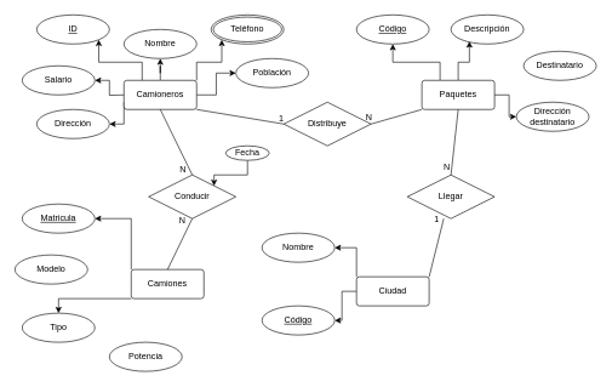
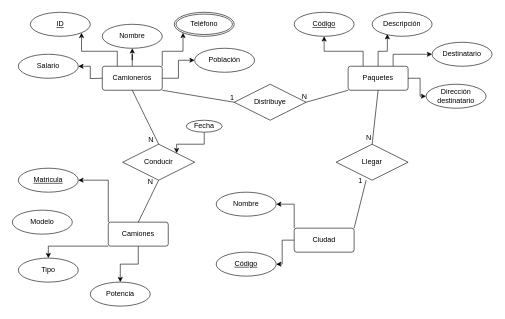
  <mxCell id="0" />
  <mxCell id="1" parent="0" />
  <mxCell id="2" style="edgeStyle=orthogonalEdgeStyle;rounded=0;orthogonalLoop=1;jettySize=auto;html=1;entryX=0;entryY=0.5;entryDx=0;entryDy=0;exitX=1;exitY=0.5;exitDx=0;exitDy=0;" edge="1" parent="1" source="14" target="12"><mxGeometry relative="1" as="geometry"><mxPoint x="270" y="130" as="sourcePoint" /></mxGeometry></mxCell>
  <mxCell id="3" style="edgeStyle=orthogonalEdgeStyle;rounded=0;orthogonalLoop=1;jettySize=auto;html=1;exitX=1;exitY=0;exitDx=0;exitDy=0;entryX=0;entryY=1;entryDx=0;entryDy=0;" edge="1" parent="1" source="14" target="9"><mxGeometry relative="1" as="geometry"><mxPoint x="270" y="110" as="sourcePoint" /></mxGeometry></mxCell>
  <mxCell id="4" style="edgeStyle=orthogonalEdgeStyle;rounded=0;orthogonalLoop=1;jettySize=auto;html=1;exitX=0.25;exitY=0;exitDx=0;exitDy=0;entryX=1;entryY=1;entryDx=0;entryDy=0;" edge="1" parent="1" source="14" target="7"><mxGeometry relative="1" as="geometry"><mxPoint x="170" y="110" as="sourcePoint" /></mxGeometry></mxCell>
  <mxCell id="5" style="edgeStyle=orthogonalEdgeStyle;rounded=0;orthogonalLoop=1;jettySize=auto;html=1;exitX=0;exitY=0.5;exitDx=0;exitDy=0;entryX=1;entryY=0.5;entryDx=0;entryDy=0;" edge="1" parent="1" target="11"><mxGeometry relative="1" as="geometry"><mxPoint x="170" y="130" as="sourcePoint" /></mxGeometry></mxCell>
- <mxCell id="6" style="edgeStyle=orthogonalEdgeStyle;rounded=0;orthogonalLoop=1;jettySize=auto;html=1;exitX=0;exitY=0.75;exitDx=0;exitDy=0;" edge="1" parent="1" source="14" target="10"><mxGeometry relative="1" as="geometry"><mxPoint x="170" y="150" as="sourcePoint" /><Array as="points"><mxPoint x="170" y="170" /></Array></mxGeometry></mxCell>
  <mxCell id="7" value="ID" style="ellipse;whiteSpace=wrap;html=1;align=center;fontStyle=4;" vertex="1" parent="1"><mxGeometry x="50" y="20" width="100" height="40" as="geometry" /></mxCell>
  <mxCell id="8" value="Nombre" style="ellipse;whiteSpace=wrap;html=1;align=center;" vertex="1" parent="1"><mxGeometry x="170" y="40" width="100" height="40" as="geometry" /></mxCell>
  <mxCell id="9" value="Teléfono" style="ellipse;shape=doubleEllipse;margin=3;whiteSpace=wrap;html=1;align=center;" vertex="1" parent="1"><mxGeometry x="290" y="20" width="100" height="40" as="geometry" /></mxCell>
- <mxCell id="10" value="Dirección" style="ellipse;whiteSpace=wrap;html=1;align=center;" vertex="1" parent="1"><mxGeometry x="50" y="150" width="100" height="40" as="geometry" /></mxCell>
  <mxCell id="11" value="Salario" style="ellipse;whiteSpace=wrap;html=1;align=center;" vertex="1" parent="1"><mxGeometry x="30" y="90" width="100" height="40" as="geometry" /></mxCell>
  <mxCell id="12" value="Población" style="ellipse;whiteSpace=wrap;html=1;align=center;" vertex="1" parent="1"><mxGeometry x="324" y="80" width="100" height="40" as="geometry" /></mxCell>
  <mxCell id="13" style="edgeStyle=orthogonalEdgeStyle;rounded=0;orthogonalLoop=1;jettySize=auto;html=1;entryX=0.5;entryY=1;entryDx=0;entryDy=0;" edge="1" parent="1" source="14" target="8"><mxGeometry relative="1" as="geometry" /></mxCell>
  <mxCell id="14" value="Camioneros" style="rounded=1;arcSize=10;whiteSpace=wrap;html=1;align=center;" vertex="1" parent="1"><mxGeometry x="170" y="110" width="100" height="40" as="geometry" /></mxCell>
  <mxCell id="15" style="edgeStyle=orthogonalEdgeStyle;rounded=0;orthogonalLoop=1;jettySize=auto;html=1;" edge="1" parent="1" source="19" target="23"><mxGeometry relative="1" as="geometry" /></mxCell>
+ <mxCell id="16" style="edgeStyle=orthogonalEdgeStyle;rounded=0;orthogonalLoop=1;jettySize=auto;html=1;exitX=0.75;exitY=0;exitDx=0;exitDy=0;" edge="1" parent="1" source="19" target="22"><mxGeometry relative="1" as="geometry" /></mxCell>
  <mxCell id="17" style="edgeStyle=orthogonalEdgeStyle;rounded=0;orthogonalLoop=1;jettySize=auto;html=1;exitX=0.5;exitY=0;exitDx=0;exitDy=0;entryX=0.254;entryY=0.91;entryDx=0;entryDy=0;entryPerimeter=0;" edge="1" parent="1" source="19" target="21"><mxGeometry relative="1" as="geometry" /></mxCell>
  <mxCell id="18" style="edgeStyle=orthogonalEdgeStyle;rounded=0;orthogonalLoop=1;jettySize=auto;html=1;exitX=0.25;exitY=0;exitDx=0;exitDy=0;entryX=0.5;entryY=1;entryDx=0;entryDy=0;" edge="1" parent="1" source="19" target="20"><mxGeometry relative="1" as="geometry" /></mxCell>
  <mxCell id="19" value="Paquetes" style="rounded=1;arcSize=10;whiteSpace=wrap;html=1;align=center;" vertex="1" parent="1"><mxGeometry x="580" y="110" width="100" height="40" as="geometry" /></mxCell>
  <mxCell id="20" value="Código" style="ellipse;whiteSpace=wrap;html=1;align=center;fontStyle=4;" vertex="1" parent="1"><mxGeometry x="490" y="20" width="100" height="40" as="geometry" /></mxCell>
  <mxCell id="21" value="Descripción" style="ellipse;whiteSpace=wrap;html=1;align=center;" vertex="1" parent="1"><mxGeometry x="620" y="20" width="100" height="40" as="geometry" /></mxCell>
  <mxCell id="22" value="Destinatario" style="ellipse;whiteSpace=wrap;html=1;align=center;" vertex="1" parent="1"><mxGeometry x="720" y="70" width="100" height="40" as="geometry" /></mxCell>
  <mxCell id="23" value="Dirección destinatario" style="ellipse;whiteSpace=wrap;html=1;align=center;" vertex="1" parent="1"><mxGeometry x="710" y="140" width="100" height="40" as="geometry" /></mxCell>
  <mxCell id="24" value="Distribuye" style="shape=rhombus;perimeter=rhombusPerimeter;whiteSpace=wrap;html=1;align=center;" vertex="1" parent="1"><mxGeometry x="390" y="140" width="120" height="60" as="geometry" /></mxCell>
  <mxCell id="25" value="" style="endArrow=none;html=1;rounded=0;exitX=1;exitY=1;exitDx=0;exitDy=0;entryX=0;entryY=0.5;entryDx=0;entryDy=0;" edge="1" parent="1" source="14" target="24"><mxGeometry relative="1" as="geometry"><mxPoint x="350" y="270" as="sourcePoint" /><mxPoint x="510" y="270" as="targetPoint" /></mxGeometry></mxCell>
  <mxCell id="26" value="1" style="resizable=0;html=1;align=right;verticalAlign=bottom;" connectable="0" vertex="1" parent="25"><mxGeometry x="1" relative="1" as="geometry" /></mxCell>
  <mxCell id="27" value="" style="endArrow=none;html=1;rounded=0;entryX=1;entryY=0.5;entryDx=0;entryDy=0;exitX=0;exitY=1;exitDx=0;exitDy=0;" edge="1" parent="1" source="19" target="24"><mxGeometry relative="1" as="geometry"><mxPoint x="350" y="270" as="sourcePoint" /><mxPoint x="510" y="270" as="targetPoint" /></mxGeometry></mxCell>
  <mxCell id="28" value="N" style="resizable=0;html=1;align=right;verticalAlign=bottom;" connectable="0" vertex="1" parent="27"><mxGeometry x="1" relative="1" as="geometry"><mxPoint x="2" y="-1" as="offset" /></mxGeometry></mxCell>
  <mxCell id="29" style="edgeStyle=orthogonalEdgeStyle;rounded=0;orthogonalLoop=1;jettySize=auto;html=1;entryX=1;entryY=0.5;entryDx=0;entryDy=0;" edge="1" parent="1" source="31" target="32"><mxGeometry relative="1" as="geometry" /></mxCell>
  <mxCell id="30" style="edgeStyle=orthogonalEdgeStyle;rounded=0;orthogonalLoop=1;jettySize=auto;html=1;exitX=0;exitY=0;exitDx=0;exitDy=0;entryX=1;entryY=0.5;entryDx=0;entryDy=0;" edge="1" parent="1" source="31" target="33"><mxGeometry relative="1" as="geometry" /></mxCell>
  <mxCell id="31" value="Ciudad" style="rounded=1;arcSize=10;whiteSpace=wrap;html=1;align=center;" vertex="1" parent="1"><mxGeometry x="490" y="380" width="100" height="40" as="geometry" /></mxCell>
  <mxCell id="32" value="Código" style="ellipse;whiteSpace=wrap;html=1;align=center;fontStyle=4;" vertex="1" parent="1"><mxGeometry x="360" y="420" width="100" height="40" as="geometry" /></mxCell>
  <mxCell id="33" value="Nombre" style="ellipse;whiteSpace=wrap;html=1;align=center;" vertex="1" parent="1"><mxGeometry x="360" y="320" width="100" height="40" as="geometry" /></mxCell>
  <mxCell id="34" value="Llegar" style="shape=rhombus;perimeter=rhombusPerimeter;whiteSpace=wrap;html=1;align=center;" vertex="1" parent="1"><mxGeometry x="560" y="240" width="120" height="60" as="geometry" /></mxCell>
  <mxCell id="35" value="" style="endArrow=none;html=1;rounded=0;exitX=0.5;exitY=1;exitDx=0;exitDy=0;entryX=0.5;entryY=0;entryDx=0;entryDy=0;" edge="1" parent="1" source="19" target="34"><mxGeometry relative="1" as="geometry"><mxPoint x="350" y="270" as="sourcePoint" /><mxPoint x="510" y="270" as="targetPoint" /></mxGeometry></mxCell>
  <mxCell id="36" value="N" style="resizable=0;html=1;align=right;verticalAlign=bottom;" connectable="0" vertex="1" parent="35"><mxGeometry x="1" relative="1" as="geometry"><mxPoint x="-1" y="-3" as="offset" /></mxGeometry></mxCell>
  <mxCell id="37" value="" style="endArrow=none;html=1;rounded=0;exitX=1;exitY=0;exitDx=0;exitDy=0;entryX=0.417;entryY=1;entryDx=0;entryDy=0;entryPerimeter=0;" edge="1" parent="1" source="31" target="34"><mxGeometry relative="1" as="geometry"><mxPoint x="350" y="270" as="sourcePoint" /><mxPoint x="510" y="270" as="targetPoint" /></mxGeometry></mxCell>
  <mxCell id="38" value="1" style="resizable=0;html=1;align=right;verticalAlign=bottom;" connectable="0" vertex="1" parent="37"><mxGeometry x="1" relative="1" as="geometry"><mxPoint x="-6" y="10" as="offset" /></mxGeometry></mxCell>
+ <mxCell id="39" value="" style="edgeStyle=orthogonalEdgeStyle;rounded=0;orthogonalLoop=1;jettySize=auto;html=1;" edge="1" parent="1" source="42" target="46"><mxGeometry relative="1" as="geometry" /></mxCell>
  <mxCell id="40" value="" style="edgeStyle=orthogonalEdgeStyle;rounded=0;orthogonalLoop=1;jettySize=auto;html=1;" edge="1" parent="1" source="42" target="45"><mxGeometry relative="1" as="geometry"><Array as="points"><mxPoint x="80" y="410" /></Array></mxGeometry></mxCell>
  <mxCell id="41" style="edgeStyle=orthogonalEdgeStyle;rounded=0;orthogonalLoop=1;jettySize=auto;html=1;entryX=1;entryY=0.5;entryDx=0;entryDy=0;exitX=0;exitY=0;exitDx=0;exitDy=0;" edge="1" parent="1" source="42" target="43"><mxGeometry relative="1" as="geometry" /></mxCell>
  <mxCell id="42" value="Camiones" style="rounded=1;arcSize=10;whiteSpace=wrap;html=1;align=center;" vertex="1" parent="1"><mxGeometry x="180" y="370" width="100" height="40" as="geometry" /></mxCell>
  <mxCell id="43" value="Matricula" style="ellipse;whiteSpace=wrap;html=1;align=center;fontStyle=4;" vertex="1" parent="1"><mxGeometry x="30" y="280" width="100" height="40" as="geometry" /></mxCell>
  <mxCell id="44" value="Modelo" style="ellipse;whiteSpace=wrap;html=1;align=center;" vertex="1" parent="1"><mxGeometry x="20" y="350" width="100" height="40" as="geometry" /></mxCell>
  <mxCell id="45" value="Tipo" style="ellipse;whiteSpace=wrap;html=1;align=center;" vertex="1" parent="1"><mxGeometry x="30" y="430" width="100" height="40" as="geometry" /></mxCell>
  <mxCell id="46" value="Potencia" style="ellipse;whiteSpace=wrap;html=1;align=center;" vertex="1" parent="1"><mxGeometry x="150" y="470" width="100" height="40" as="geometry" /></mxCell>
  <mxCell id="47" value="Conducir" style="shape=rhombus;perimeter=rhombusPerimeter;whiteSpace=wrap;html=1;align=center;" vertex="1" parent="1"><mxGeometry x="204" y="240" width="120" height="60" as="geometry" /></mxCell>
  <mxCell id="48" style="edgeStyle=orthogonalEdgeStyle;rounded=0;orthogonalLoop=1;jettySize=auto;html=1;entryX=1;entryY=0;entryDx=0;entryDy=0;" edge="1" parent="1" source="49" target="47"><mxGeometry relative="1" as="geometry" /></mxCell>
  <mxCell id="49" value="&lt;font style=&quot;vertical-align: inherit;&quot;&gt;&lt;font style=&quot;vertical-align: inherit;&quot;&gt;Fecha&lt;/font&gt;&lt;/font&gt;" style="ellipse;whiteSpace=wrap;html=1;align=center;" vertex="1" parent="1"><mxGeometry x="310" y="200" width="60" height="20" as="geometry" /></mxCell>
  <mxCell id="50" value="" style="endArrow=none;html=1;rounded=0;exitX=0.5;exitY=1;exitDx=0;exitDy=0;entryX=0.5;entryY=0;entryDx=0;entryDy=0;" edge="1" parent="1" source="14" target="47"><mxGeometry relative="1" as="geometry"><mxPoint x="350" y="270" as="sourcePoint" /><mxPoint x="510" y="270" as="targetPoint" /></mxGeometry></mxCell>
  <mxCell id="51" value="N" style="resizable=0;html=1;align=right;verticalAlign=bottom;" connectable="0" vertex="1" parent="50"><mxGeometry x="1" relative="1" as="geometry"><mxPoint x="-8" as="offset" /></mxGeometry></mxCell>
  <mxCell id="52" value="" style="endArrow=none;html=1;rounded=0;exitX=0.5;exitY=0;exitDx=0;exitDy=0;entryX=0.5;entryY=1;entryDx=0;entryDy=0;" edge="1" parent="1" source="42" target="47"><mxGeometry relative="1" as="geometry"><mxPoint x="280" y="250" as="sourcePoint" /><mxPoint x="440" y="250" as="targetPoint" /></mxGeometry></mxCell>
  <mxCell id="53" value="N" style="resizable=0;html=1;align=right;verticalAlign=bottom;" connectable="0" vertex="1" parent="52"><mxGeometry x="1" relative="1" as="geometry"><mxPoint x="-9" y="11" as="offset" /></mxGeometry></mxCell>
